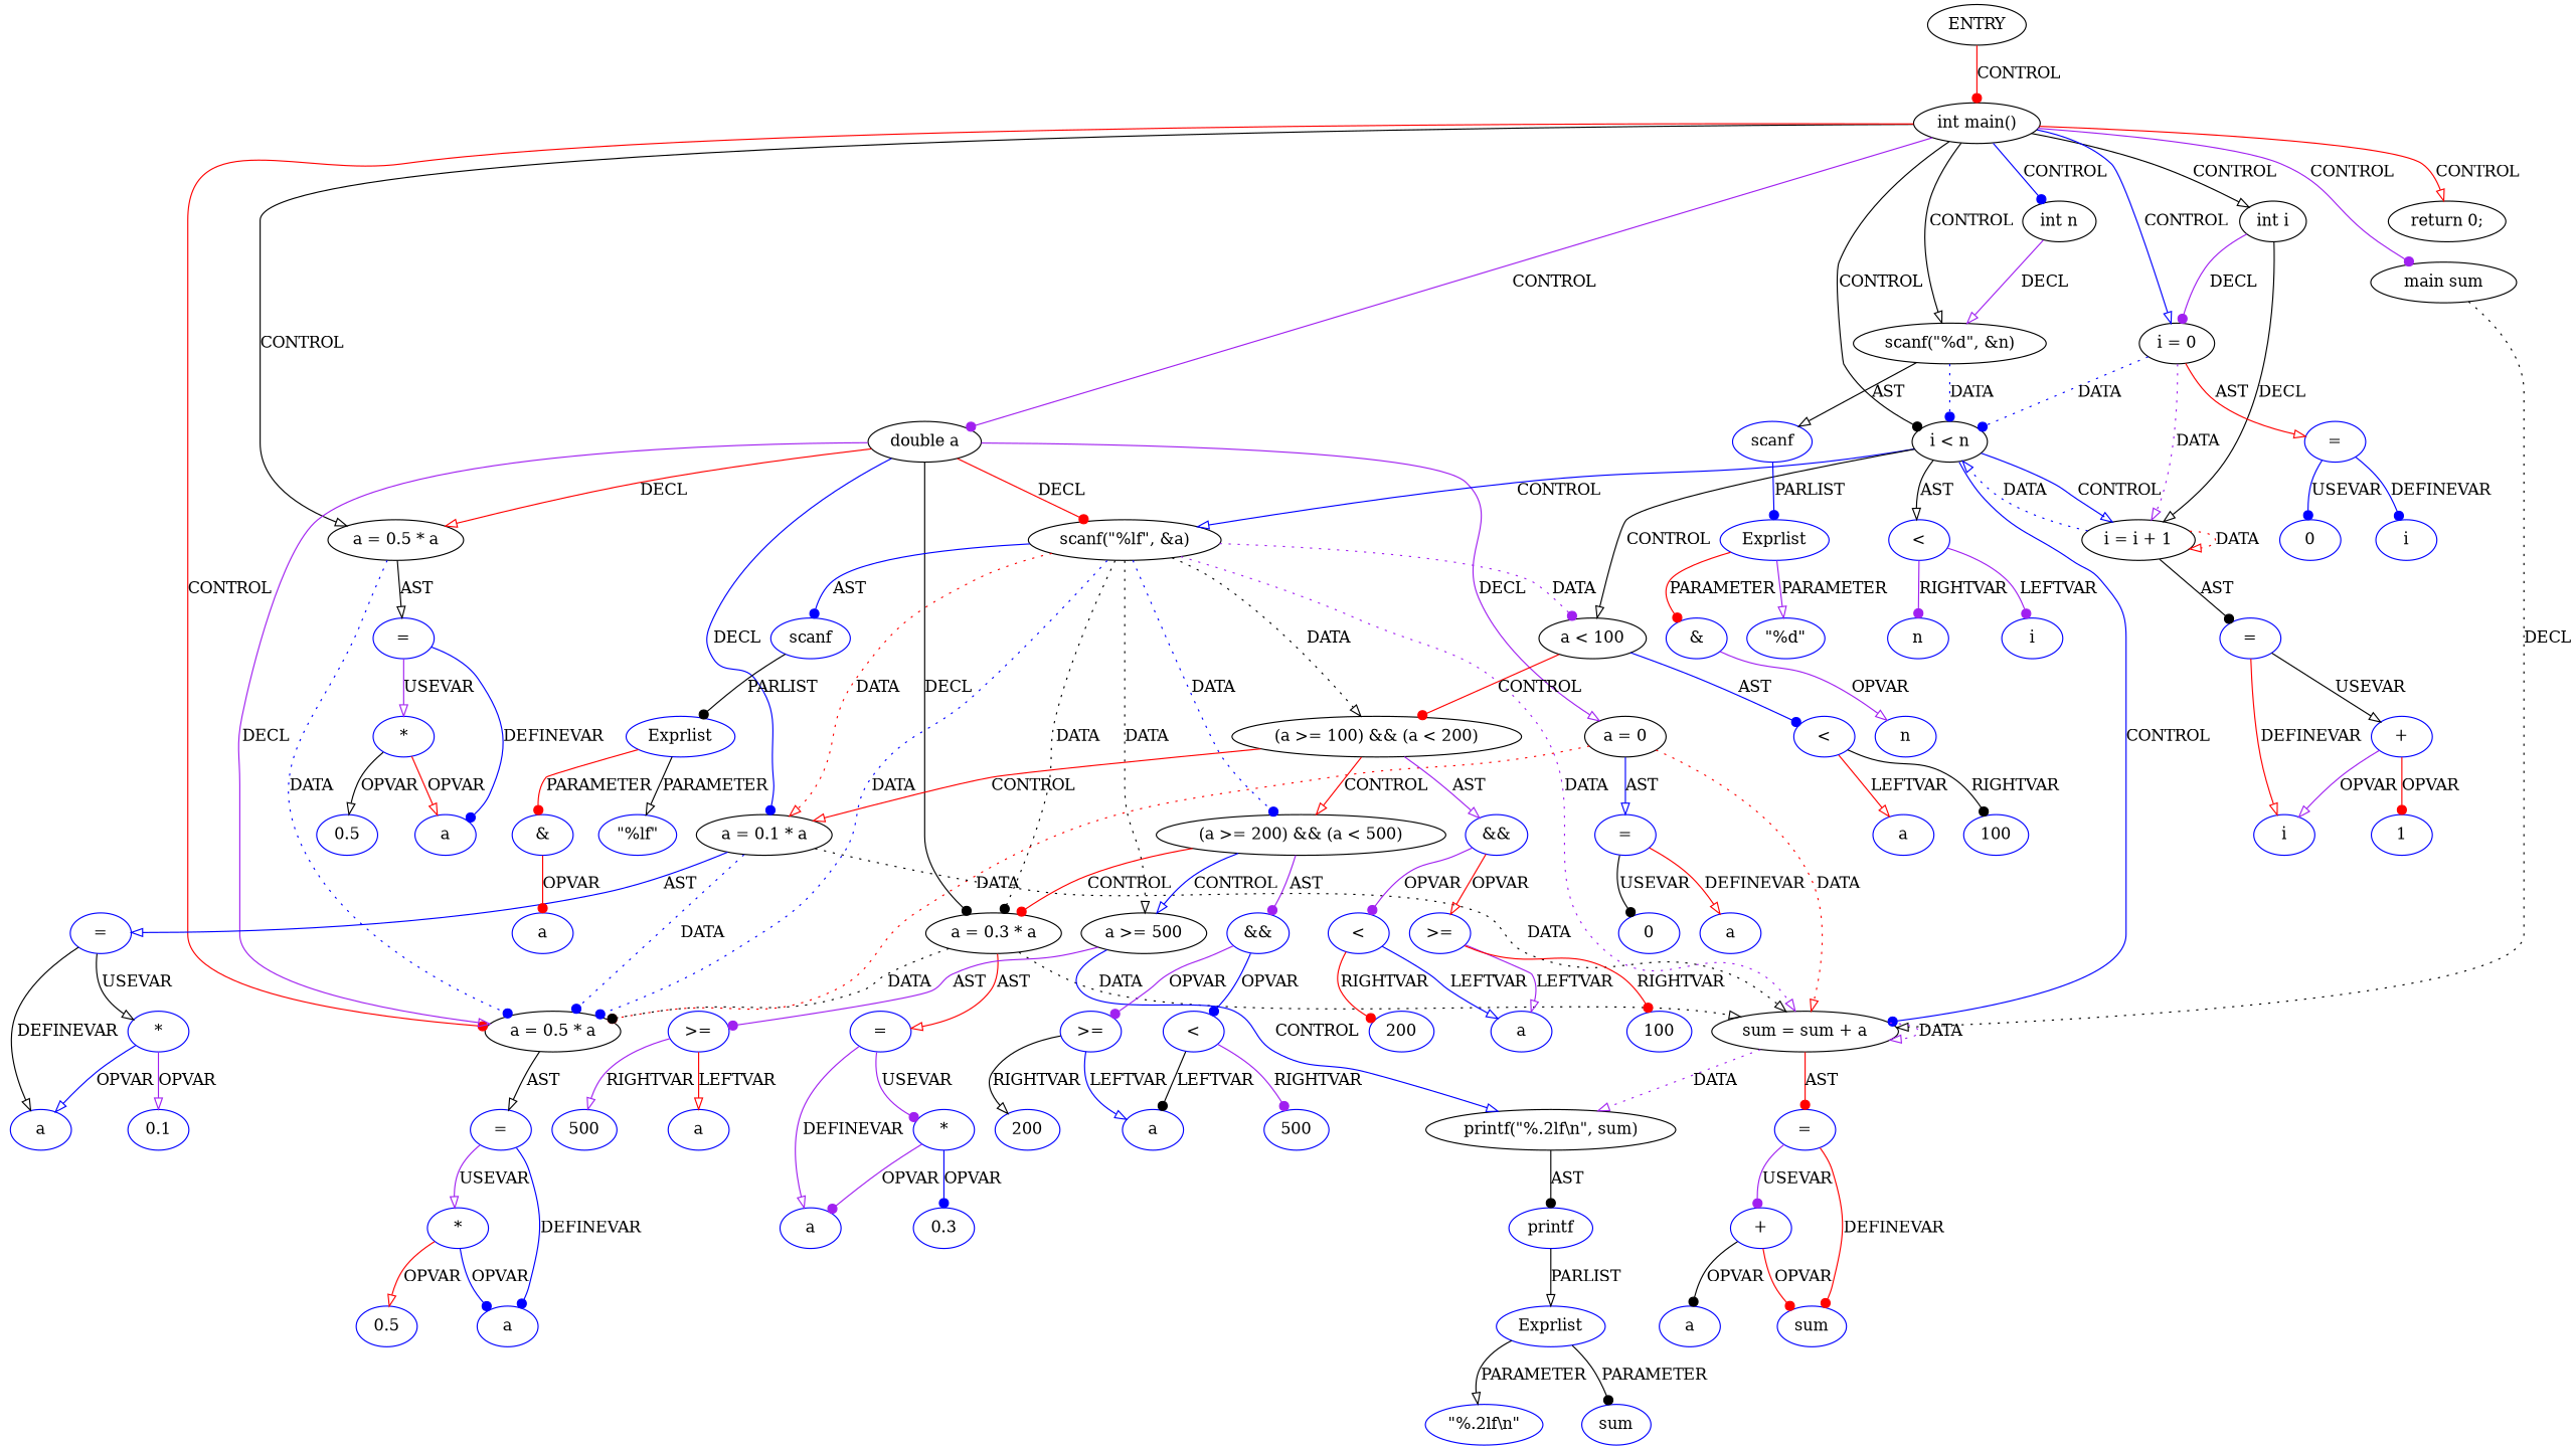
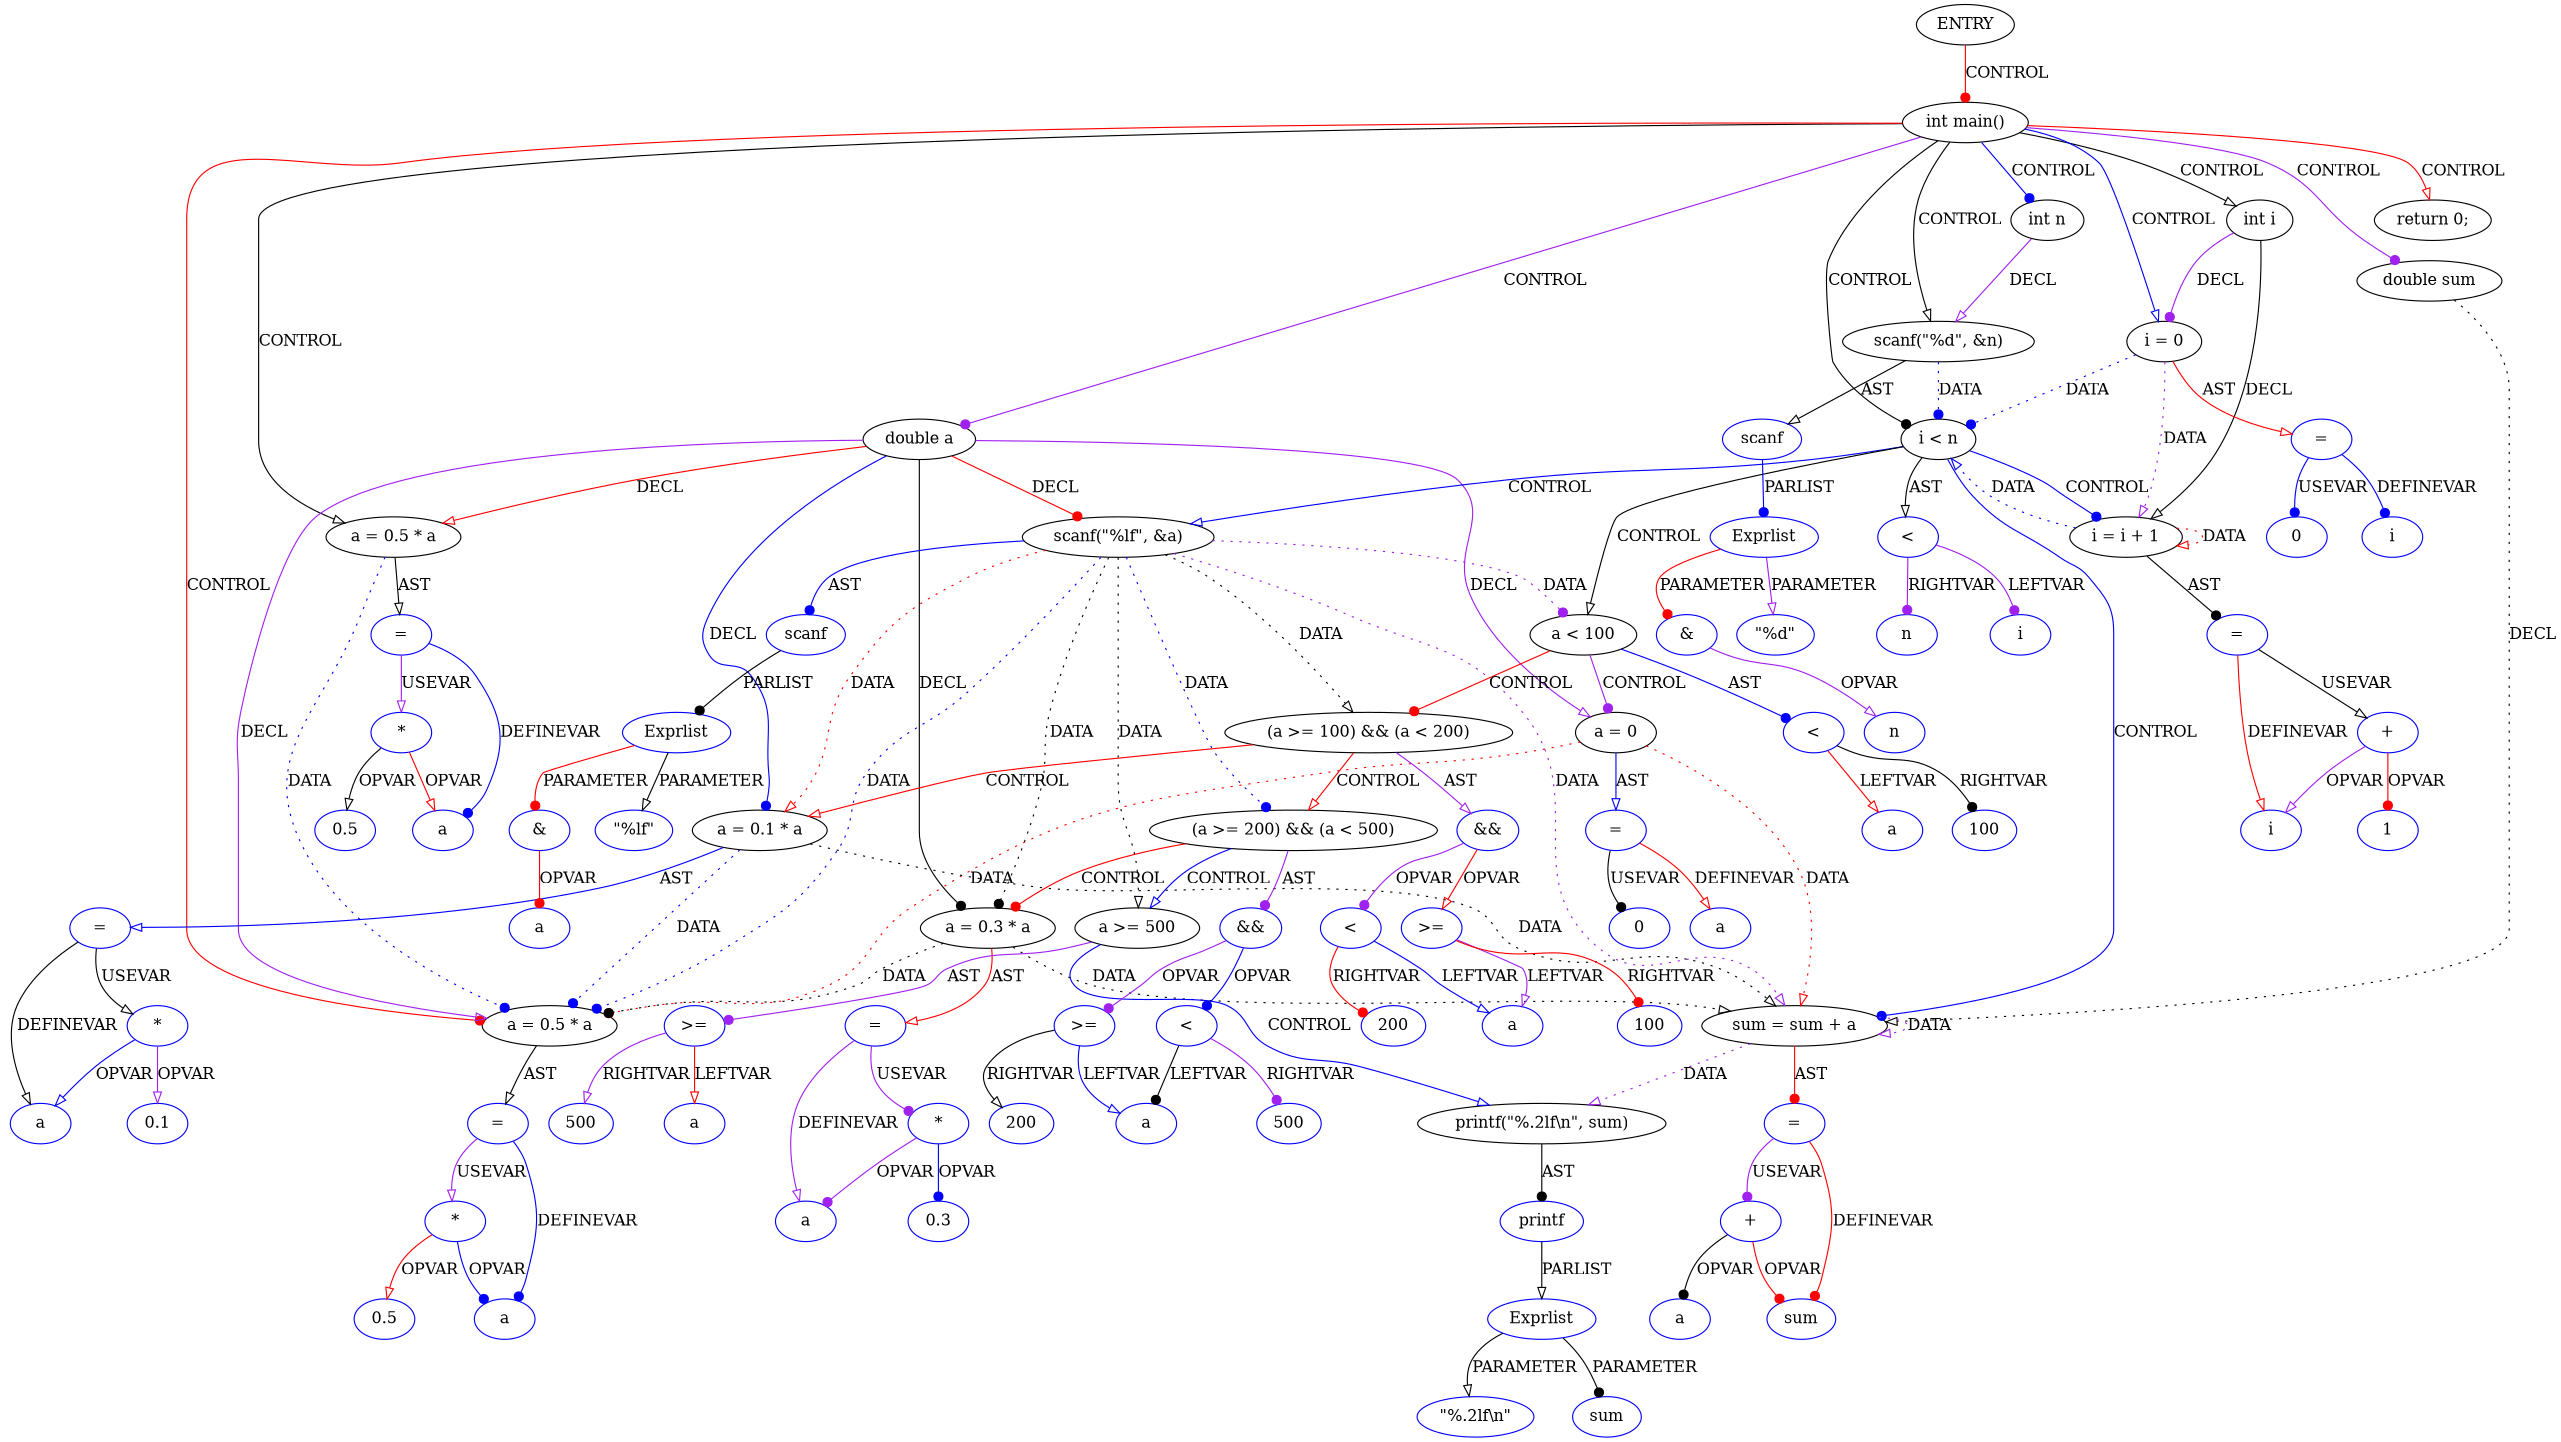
  digraph {
    node [coord=10 type=VAR color=blue]
    edge [arrowhead=onormal color=black]
    n1 [coord=-1 label=ENTRY type=ENTRY color=""]
    n2 [coord=3 label="int main()" type=CONTROL color=""]
    n3 [coord=4 label="int i" type=DECL varname=i vartype=int color=""]
    n4 [coord=5 label="int n" type=DECL varname=n vartype=int color=""]
    n5 [coord=6 label="double a" type=DECL varname=a vartype=double color=""]
-   n6 [coord=7 label="main sum" type=DECL varname=sum vartype=double color=""]
+   n6 [coord=7 label="double sum" type=DECL varname=sum vartype=double color=""]
    n7 [coord=8 label="a = 0.5 * a" type=ASSIGN color=""]
    n8 [coord=9 label="scanf(\"%d\", &n)" type=CALL color=""]
    n9 [label="i = 0" type=ASSIGN color=""]
    n10 [label="i < n" type=CONTROL color=""]
    n11 [coord=23 label="a = 0.5 * a" type=ASSIGN color=""]
    n12 [coord=24 label="return 0;" type=CONTROL color=""]
    n13 [label="i = i + 1" type=ASSIGN color=""]
    n14 [coord=11 label="scanf(\"%lf\", &a)" type=CALL color=""]
    n15 [coord=13 label="a = 0" type=ASSIGN color=""]
    n16 [coord=15 label="a = 0.1 * a" type=ASSIGN color=""]
    n17 [coord=17 label="a = 0.3 * a" type=ASSIGN color=""]
    n18 [coord=21 label="sum = sum + a" type=ASSIGN color=""]
    n19 [coord=8 label="=" type=ASSIGNOP]
    n20 [coord=9 label=scanf type=FUNCNAME]
    n21 [label="=" type=ASSIGNOP]
    n22 [coord=12 label="a < 100" type=CONTROL color=""]
    n23 [label="<" type=OP]
    n24 [coord=23 label="=" type=ASSIGNOP]
    n25 [label="=" type=ASSIGNOP]
    n26 [coord=11 label=scanf type=FUNCNAME]
    n27 [coord=14 label="(a >= 100) && (a < 200)" type=CONTROL color=""]
    n28 [coord=16 label="(a >= 200) && (a < 500)" type=CONTROL color=""]
    n29 [coord=18 label="a >= 500" type=CONTROL color=""]
    n30 [coord=13 label="=" type=ASSIGNOP]
    n31 [coord=15 label="=" type=ASSIGNOP]
    n32 [coord=17 label="=" type=ASSIGNOP]
    n33 [coord=19 label="printf(\"%.2lf\\n\", sum)" type=CALL color=""]
    n34 [coord=21 label="=" type=ASSIGNOP]
    n35 [coord=8 label=a]
    n36 [coord=8 label="*" type=OP]
    n37 [coord=8 label=0.5 type=CONST]
    n38 [coord=9 label=Exprlist type=EXPRS]
    n39 [coord=9 label="\"%d\"" type=CONST]
    n40 [coord=9 label="&" type=OP]
    n41 [coord=9 label=n]
    n42 [label=i]
    n43 [label=0 type=CONST]
    n44 [coord=12 label="<" type=OP]
    n45 [label=i]
    n46 [label=n]
    n47 [coord=11 label=Exprlist type=EXPRS]
    n48 [coord=14 label="&&" type=OP]
    n49 [coord=16 label="&&" type=OP]
    n50 [coord=18 label=">=" type=OP]
    n51 [coord=11 label="\"%lf\"" type=CONST]
    n52 [coord=11 label="&" type=OP]
    n53 [coord=11 label=a]
    n54 [coord=12 label=a]
    n55 [coord=12 label=100 type=CONST]
    n56 [coord=13 label=a]
    n57 [coord=13 label=0 type=CONST]
    n58 [coord=14 label=">=" type=OP]
    n59 [coord=14 label="<" type=OP]
    n60 [coord=15 label=a]
    n61 [coord=15 label="*" type=OP]
    n62 [coord=15 label=0.1 type=CONST]
    n63 [coord=16 label=">=" type=OP]
    n64 [coord=16 label="<" type=OP]
    n65 [coord=17 label=a]
    n66 [coord=17 label="*" type=OP]
    n67 [coord=17 label=0.3 type=CONST]
    n68 [coord=19 label=printf type=FUNCNAME]
    n69 [coord=18 label=a]
    n70 [coord=18 label=500 type=CONST]
    n71 [coord=19 label=Exprlist type=EXPRS]
    n72 [coord=19 label="\"%.2lf\\n\"" type=CONST]
    n73 [coord=19 label=sum]
    n74 [coord=16 label=a]
    n75 [coord=16 label=200 type=CONST]
    n76 [coord=16 label=500 type=CONST]
    n77 [coord=14 label=a]
    n78 [coord=14 label=100 type=CONST]
    n79 [coord=14 label=200 type=CONST]
    n80 [coord=21 label=sum]
    n81 [coord=21 label="+" type=OP]
    n82 [coord=21 label=a]
    n83 [label=i]
    n84 [label="+" type=OP]
    n85 [label=1 type=CONST]
    n86 [coord=23 label=a]
    n87 [coord=23 label="*" type=OP]
    n88 [coord=23 label=0.5 type=CONST]
    n1 -> n2 [arrowhead=dot color=red label=CONTROL]
    n2 -> n3 [label=CONTROL]
    n2 -> n4 [arrowhead=dot color=blue label=CONTROL]
    n2 -> n5 [arrowhead=dot color=purple label=CONTROL]
    n2 -> n6 [arrowhead=dot color=purple label=CONTROL]
    n2 -> n7 [label=CONTROL]
    n2 -> n8 [label=CONTROL]
    n2 -> n9 [color=blue label=CONTROL]
    n2 -> n10 [arrowhead=dot label=CONTROL]
    n2 -> n11 [arrowhead=dot color=red label=CONTROL]
    n2 -> n12 [color=red label=CONTROL]
    n3 -> n9 [arrowhead=dot color=purple label=DECL]
    n3 -> n13 [label=DECL]
    n4 -> n8 [color=purple label=DECL]
    n5 -> n7 [color=red label=DECL]
    n5 -> n11 [color=purple label=DECL]
    n5 -> n14 [arrowhead=dot color=red label=DECL]
    n5 -> n15 [color=purple label=DECL]
    n5 -> n16 [arrowhead=dot color=blue label=DECL]
    n5 -> n17 [arrowhead=dot label=DECL]
    n6 -> n18 [label=DECL style=dotted]
    n7 -> n11 [arrowhead=dot color=blue label=DATA style=dotted]
    n7 -> n19 [label=AST]
    n8 -> n10 [arrowhead=dot color=blue label=DATA style=dotted]
    n8 -> n20 [label=AST]
    n9 -> n10 [arrowhead=dot color=blue label=DATA style=dotted]
    n9 -> n13 [color=purple label=DATA style=dotted]
    n9 -> n21 [color=red label=AST]
-   n10 -> n13 [color=blue label=CONTROL]
+   n10 -> n13 [arrowhead=dot color=blue label=CONTROL]
    n10 -> n14 [color=blue label=CONTROL]
    n10 -> n18 [arrowhead=dot color=blue label=CONTROL]
    n10 -> n22 [label=CONTROL]
    n10 -> n23 [label=AST]
    n11 -> n24 [label=AST]
    n13 -> n10 [color=blue label=DATA style=dotted]
    n13 -> n13 [color=red label=DATA style=dotted]
    n13 -> n25 [arrowhead=dot label=AST]
    n14 -> n11 [arrowhead=dot color=blue label=DATA style=dotted]
    n14 -> n16 [color=red label=DATA style=dotted]
    n14 -> n17 [arrowhead=dot label=DATA style=dotted]
    n14 -> n18 [color=purple label=DATA style=dotted]
    n14 -> n22 [arrowhead=dot color=purple label=DATA style=dotted]
    n14 -> n26 [arrowhead=dot color=blue label=AST]
    n14 -> n27 [label=DATA style=dotted]
    n14 -> n28 [arrowhead=dot color=blue label=DATA style=dotted]
    n14 -> n29 [label=DATA style=dotted]
    n15 -> n11 [arrowhead=dot color=red label=DATA style=dotted]
    n15 -> n18 [color=red label=DATA style=dotted]
    n15 -> n30 [color=blue label=AST]
    n16 -> n11 [arrowhead=dot color=blue label=DATA style=dotted]
    n16 -> n18 [label=DATA style=dotted]
    n16 -> n31 [color=blue label=AST]
    n17 -> n11 [arrowhead=dot label=DATA style=dotted]
    n17 -> n18 [label=DATA style=dotted]
    n17 -> n32 [color=red label=AST]
    n18 -> n18 [color=purple label=DATA style=dotted]
    n18 -> n33 [color=purple label=DATA style=dotted]
    n18 -> n34 [arrowhead=dot color=red label=AST]
    n19 -> n35 [arrowhead=dot color=blue label=DEFINEVAR]
    n19 -> n36 [color=purple label=USEVAR]
    n20 -> n38 [arrowhead=dot color=blue label=PARLIST]
    n21 -> n42 [arrowhead=dot color=blue label=DEFINEVAR]
    n21 -> n43 [arrowhead=dot color=blue label=USEVAR]
+   n22 -> n15 [arrowhead=dot color=purple label=CONTROL]
    n22 -> n27 [arrowhead=dot color=red label=CONTROL]
    n22 -> n44 [arrowhead=dot color=blue label=AST]
    n23 -> n45 [arrowhead=dot color=purple label=LEFTVAR]
    n23 -> n46 [arrowhead=dot color=purple label=RIGHTVAR]
    n24 -> n86 [arrowhead=dot color=blue label=DEFINEVAR]
    n24 -> n87 [color=purple label=USEVAR]
    n25 -> n83 [color=red label=DEFINEVAR]
    n25 -> n84 [label=USEVAR]
    n26 -> n47 [arrowhead=dot label=PARLIST]
    n27 -> n16 [color=red label=CONTROL]
    n27 -> n28 [color=red label=CONTROL]
    n27 -> n48 [color=purple label=AST]
    n28 -> n17 [arrowhead=dot color=red label=CONTROL]
    n28 -> n29 [color=blue label=CONTROL]
    n28 -> n49 [arrowhead=dot color=purple label=AST]
    n29 -> n33 [color=blue label=CONTROL]
    n29 -> n50 [arrowhead=dot color=purple label=AST]
    n30 -> n56 [color=red label=DEFINEVAR]
    n30 -> n57 [arrowhead=dot label=USEVAR]
    n31 -> n60 [label=DEFINEVAR]
    n31 -> n61 [label=USEVAR]
    n32 -> n65 [color=purple label=DEFINEVAR]
    n32 -> n66 [arrowhead=dot color=purple label=USEVAR]
    n33 -> n68 [arrowhead=dot label=AST]
    n34 -> n80 [arrowhead=dot color=red label=DEFINEVAR]
    n34 -> n81 [arrowhead=dot color=purple label=USEVAR]
    n36 -> n35 [color=red label=OPVAR]
    n36 -> n37 [label=OPVAR]
    n38 -> n39 [color=purple label=PARAMETER]
    n38 -> n40 [arrowhead=dot color=red label=PARAMETER]
    n40 -> n41 [color=purple label=OPVAR]
    n44 -> n54 [color=red label=LEFTVAR]
    n44 -> n55 [arrowhead=dot label=RIGHTVAR]
    n47 -> n51 [label=PARAMETER]
    n47 -> n52 [arrowhead=dot color=red label=PARAMETER]
    n48 -> n58 [color=red label=OPVAR]
    n48 -> n59 [arrowhead=dot color=purple label=OPVAR]
    n49 -> n63 [arrowhead=dot color=purple label=OPVAR]
    n49 -> n64 [arrowhead=dot color=blue label=OPVAR]
    n50 -> n69 [color=red label=LEFTVAR]
    n50 -> n70 [color=purple label=RIGHTVAR]
    n52 -> n53 [arrowhead=dot color=red label=OPVAR]
    n58 -> n77 [color=purple label=LEFTVAR]
    n58 -> n78 [arrowhead=dot color=red label=RIGHTVAR]
    n59 -> n77 [color=blue label=LEFTVAR]
    n59 -> n79 [arrowhead=dot color=red label=RIGHTVAR]
    n61 -> n60 [color=blue label=OPVAR]
    n61 -> n62 [color=purple label=OPVAR]
    n63 -> n74 [color=blue label=LEFTVAR]
    n63 -> n75 [label=RIGHTVAR]
    n64 -> n74 [arrowhead=dot label=LEFTVAR]
    n64 -> n76 [arrowhead=dot color=purple label=RIGHTVAR]
    n66 -> n65 [arrowhead=dot color=purple label=OPVAR]
    n66 -> n67 [arrowhead=dot color=blue label=OPVAR]
    n68 -> n71 [label=PARLIST]
    n71 -> n72 [label=PARAMETER]
    n71 -> n73 [arrowhead=dot label=PARAMETER]
    n81 -> n80 [arrowhead=dot color=red label=OPVAR]
    n81 -> n82 [arrowhead=dot label=OPVAR]
    n84 -> n83 [color=purple label=OPVAR]
    n84 -> n85 [arrowhead=dot color=red label=OPVAR]
    n87 -> n86 [arrowhead=dot color=blue label=OPVAR]
    n87 -> n88 [color=red label=OPVAR]
  }
